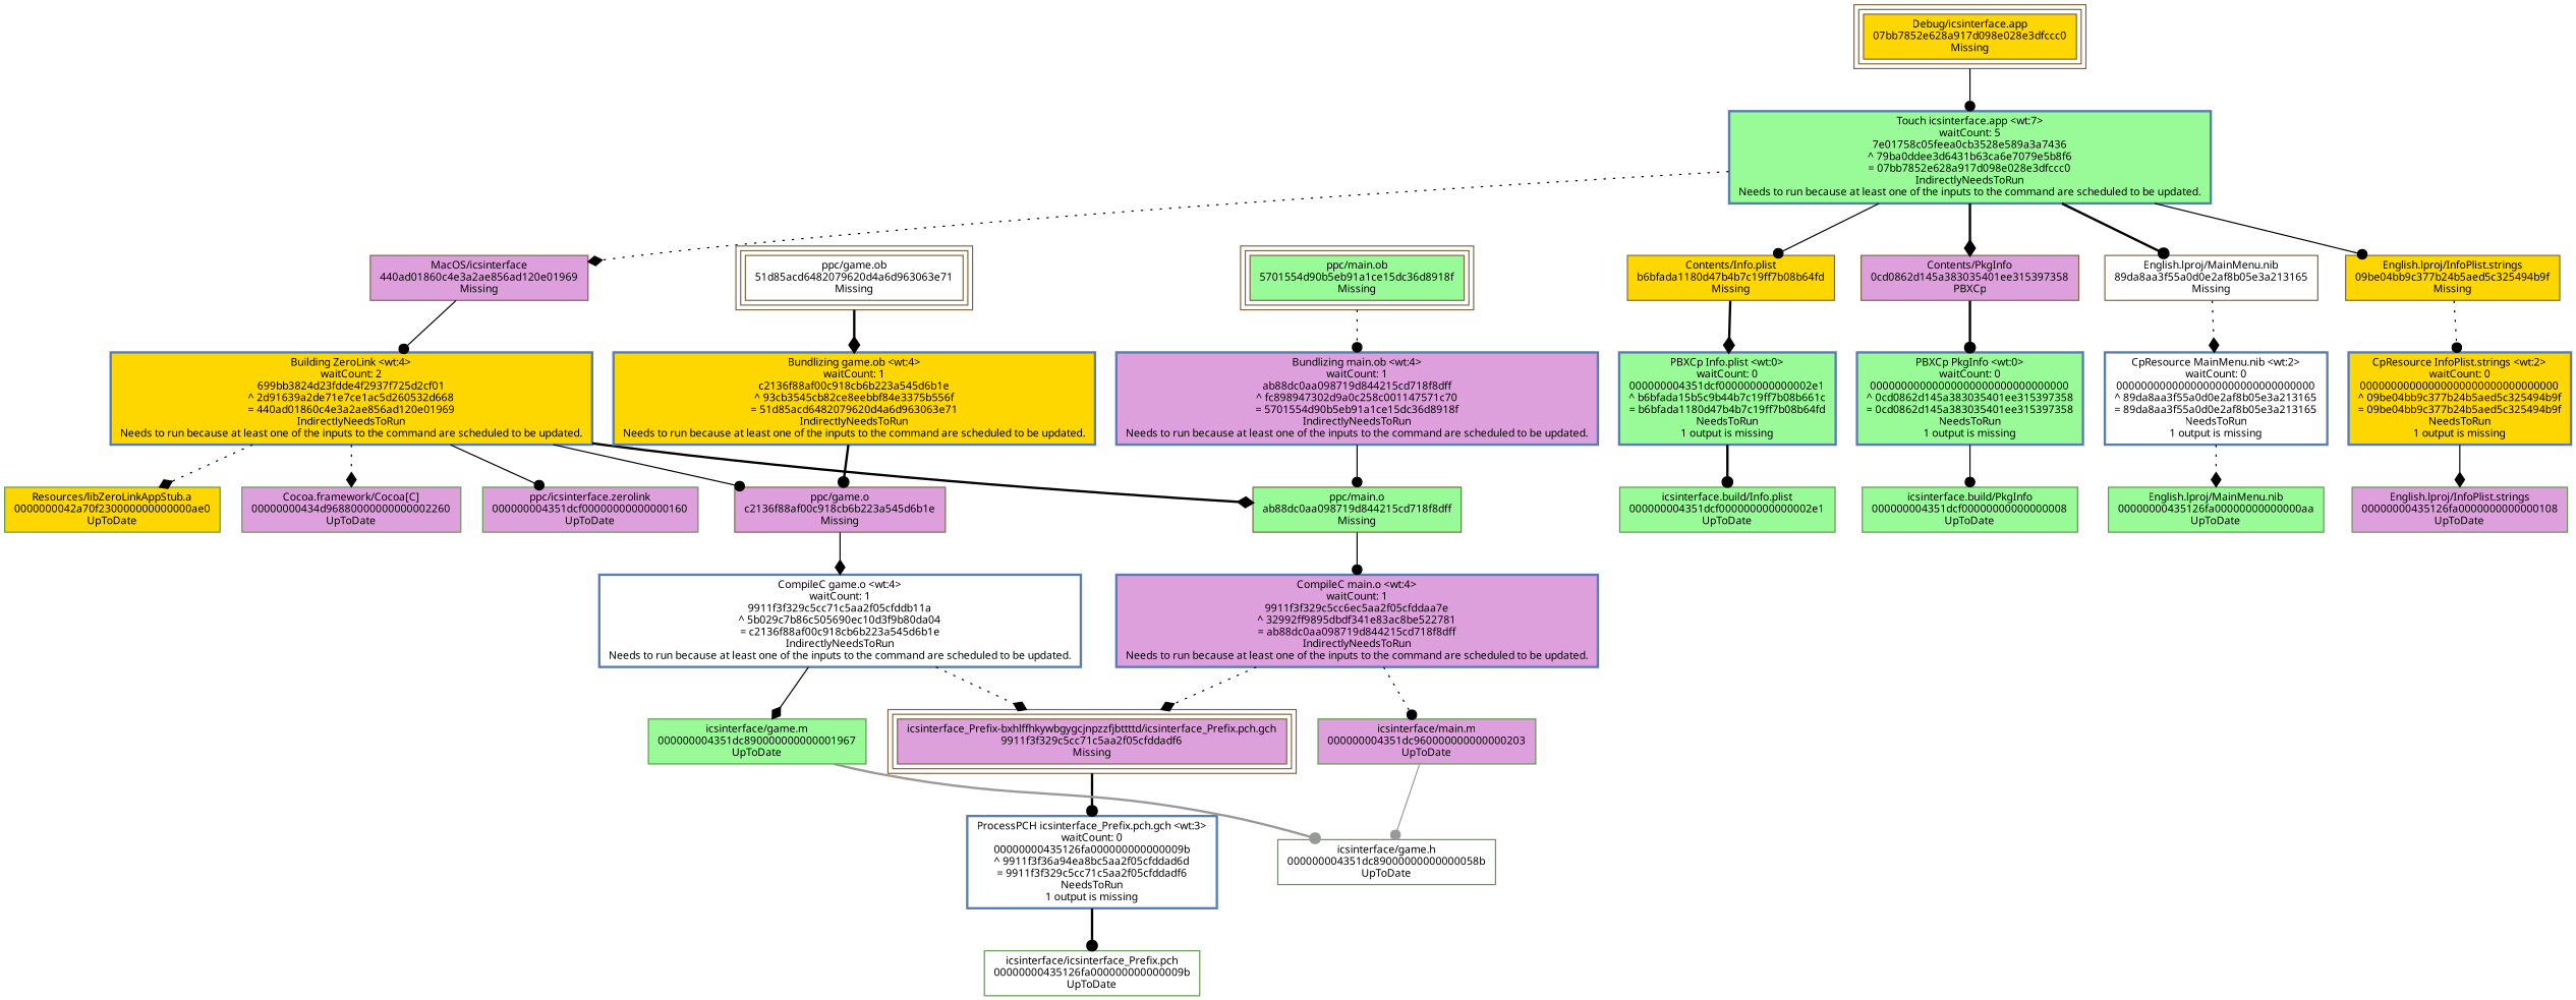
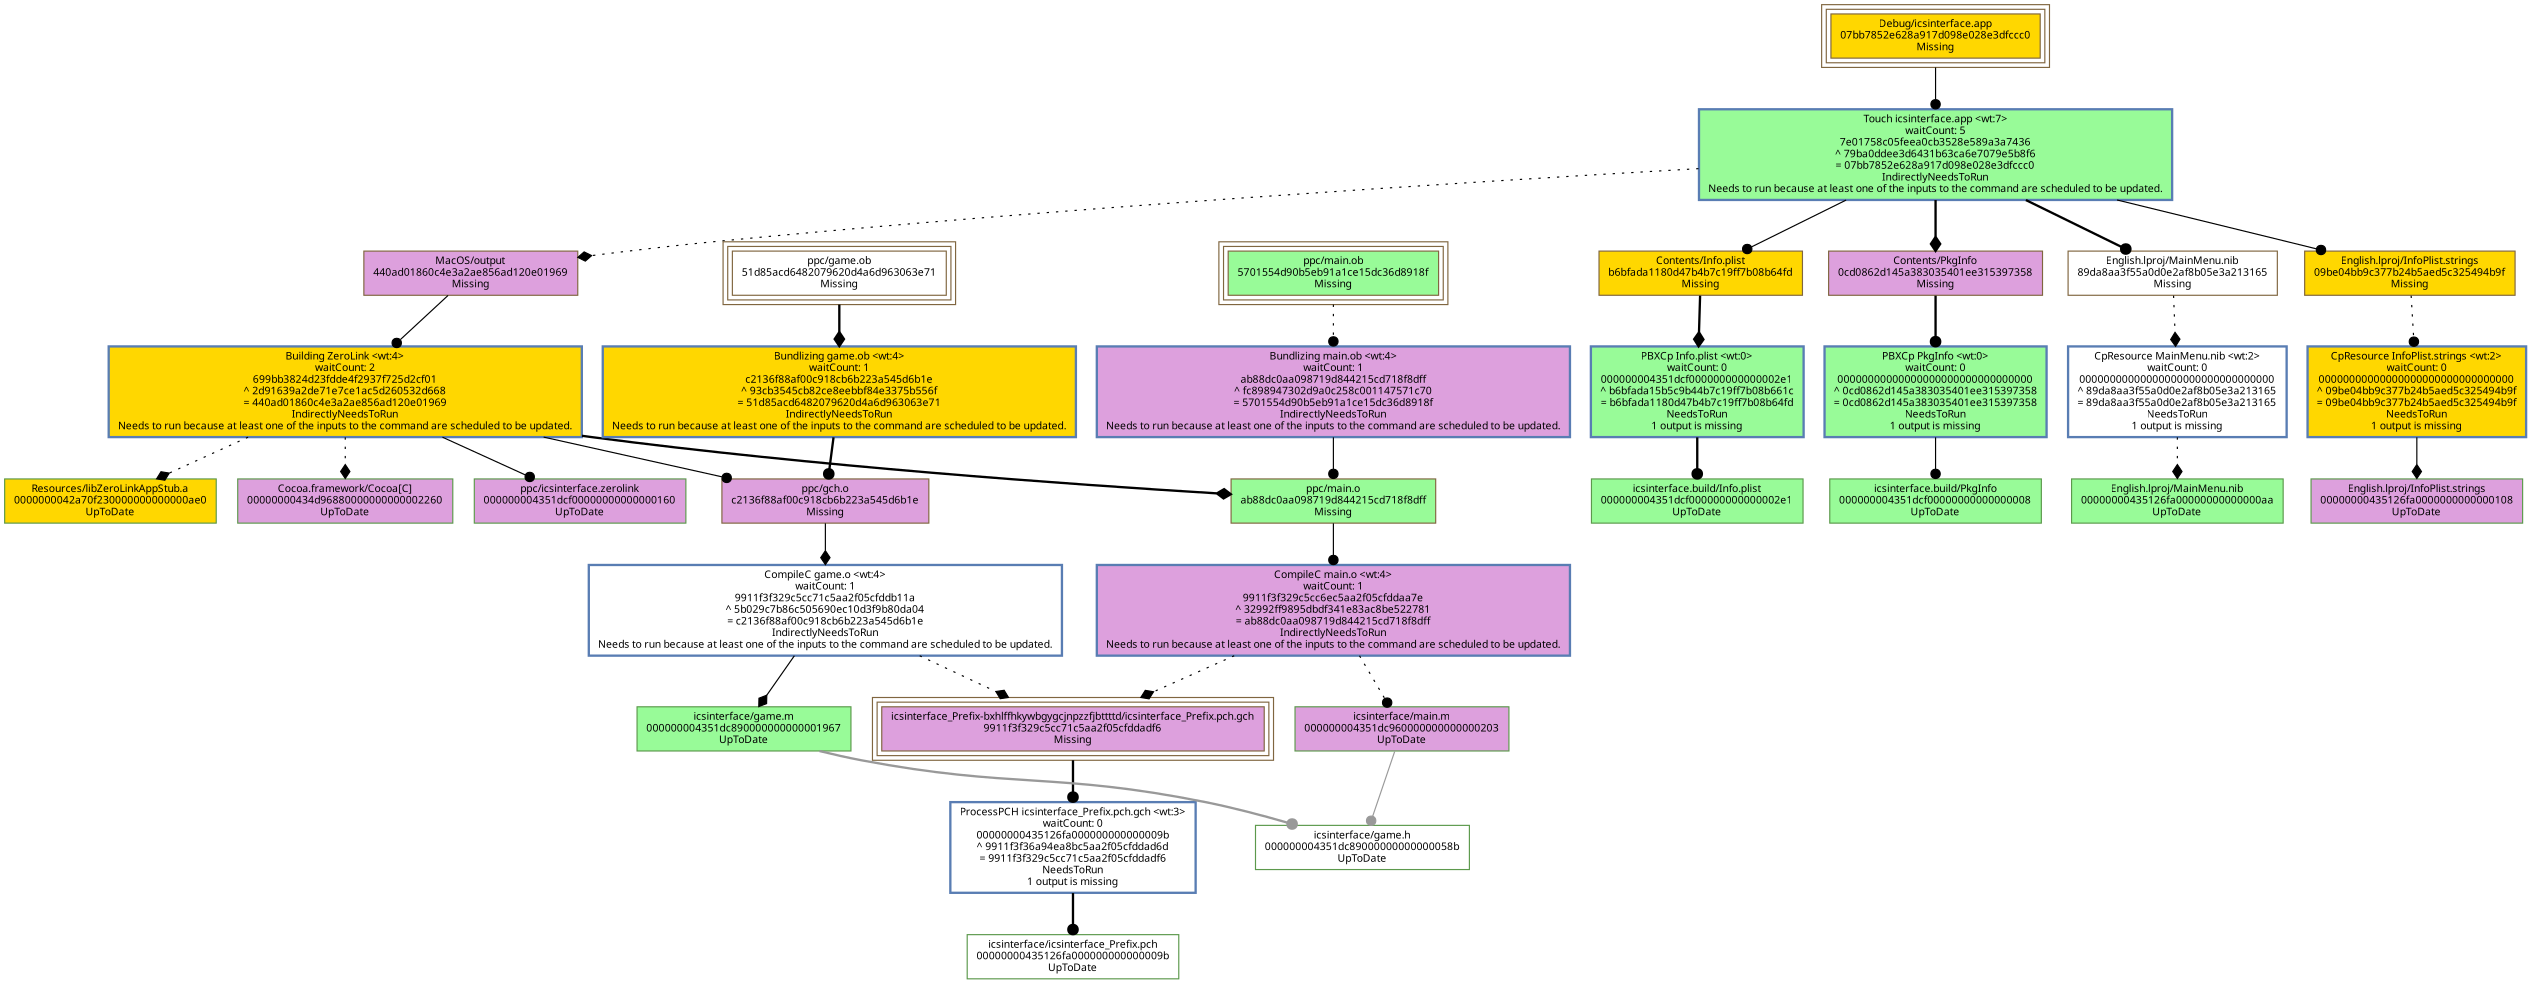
  digraph {
    concentrate=false
    node [color="0.1 0.5 0.5" fillcolor=plum fontname=Monaco fontsize=9 shape=box style=filled]
    edge [arrowhead=dot arrowtail=normal color=black style=solid]
    n1 [fillcolor=gold label="Debug/icsinterface.app\n07bb7852e628a917d098e028e3dfccc0\nMissing" peripheries=3]
    n2 [color="0.6 0.5 0.7" fillcolor=palegreen label="Touch icsinterface.app <wt:7>\nwaitCount: 5\n7e01758c05feea0cb3528e589a3a7436\n^ 79ba0ddee3d6431b63ca6e7079e5b8f6\n= 07bb7852e628a917d098e028e3dfccc0\nIndirectlyNeedsToRun\nNeeds to run because at least one of the inputs to the command are scheduled to be updated." style="filled,bold"]
    n3 [fillcolor=gold label="Contents/Info.plist\nb6bfada1180d47b4b7c19ff7b08b64fd\nMissing"]
-   n4 [label="Contents/PkgInfo\n0cd0862d145a383035401ee315397358\nPBXCp"]
+   n4 [label="Contents/PkgInfo\n0cd0862d145a383035401ee315397358\nMissing"]
    n5 [fillcolor=white label="English.lproj/MainMenu.nib\n89da8aa3f55a0d0e2af8b05e3a213165\nMissing"]
    n6 [fillcolor=gold label="English.lproj/InfoPlist.strings\n09be04bb9c377b24b5aed5c325494b9f\nMissing"]
-   n7 [label="MacOS/icsinterface\n440ad01860c4e3a2ae856ad120e01969\nMissing"]
+   n7 [label="MacOS/output\n440ad01860c4e3a2ae856ad120e01969\nMissing"]
    n8 [color="0.6 0.5 0.7" fillcolor=palegreen label="PBXCp Info.plist <wt:0>\nwaitCount: 0\n000000004351dcf000000000000002e1\n^ b6bfada15b5c9b44b7c19ff7b08b661c\n= b6bfada1180d47b4b7c19ff7b08b64fd\nNeedsToRun\n1 output is missing" style="filled,bold"]
    n9 [color="0.3 0.5 0.6" fillcolor=palegreen label="icsinterface.build/Info.plist\n000000004351dcf000000000000002e1\nUpToDate"]
    n10 [color="0.6 0.5 0.7" fillcolor=palegreen label="PBXCp PkgInfo <wt:0>\nwaitCount: 0\n00000000000000000000000000000000\n^ 0cd0862d145a383035401ee315397358\n= 0cd0862d145a383035401ee315397358\nNeedsToRun\n1 output is missing" style="filled,bold"]
    n11 [color="0.3 0.5 0.6" fillcolor=palegreen label="icsinterface.build/PkgInfo\n000000004351dcf00000000000000008\nUpToDate"]
    n12 [color="0.6 0.5 0.7" fillcolor=white label="CpResource MainMenu.nib <wt:2>\nwaitCount: 0\n00000000000000000000000000000000\n^ 89da8aa3f55a0d0e2af8b05e3a213165\n= 89da8aa3f55a0d0e2af8b05e3a213165\nNeedsToRun\n1 output is missing" style="filled,bold"]
    n13 [color="0.3 0.5 0.6" fillcolor=palegreen label="English.lproj/MainMenu.nib\n00000000435126fa00000000000000aa\nUpToDate"]
    n14 [color="0.6 0.5 0.7" fillcolor=gold label="CpResource InfoPlist.strings <wt:2>\nwaitCount: 0\n00000000000000000000000000000000\n^ 09be04bb9c377b24b5aed5c325494b9f\n= 09be04bb9c377b24b5aed5c325494b9f\nNeedsToRun\n1 output is missing" style="filled,bold"]
    n15 [color="0.3 0.5 0.6" label="English.lproj/InfoPlist.strings\n00000000435126fa0000000000000108\nUpToDate"]
    n16 [fillcolor=palegreen label="ppc/main.o\nab88dc0aa098719d844215cd718f8dff\nMissing"]
    n17 [color="0.6 0.5 0.7" label="CompileC main.o <wt:4>\nwaitCount: 1\n9911f3f329c5cc6ec5aa2f05cfddaa7e\n^ 32992ff9895dbdf341e83ac8be522781\n= ab88dc0aa098719d844215cd718f8dff\nIndirectlyNeedsToRun\nNeeds to run because at least one of the inputs to the command are scheduled to be updated." style="filled,bold"]
    n18 [label="icsinterface_Prefix-bxhlffhkywbgygcjnpzzfjbttttd/icsinterface_Prefix.pch.gch\n9911f3f329c5cc71c5aa2f05cfddadf6\nMissing" peripheries=3]
    n19 [color="0.3 0.5 0.6" label="icsinterface/main.m\n000000004351dc960000000000000203\nUpToDate"]
    n20 [color="0.3 0.5 0.6" fillcolor=white label="icsinterface/icsinterface_Prefix.pch\n00000000435126fa000000000000009b\nUpToDate"]
    n21 [color="0.6 0.5 0.7" fillcolor=white label="ProcessPCH icsinterface_Prefix.pch.gch <wt:3>\nwaitCount: 0\n00000000435126fa000000000000009b\n^ 9911f3f36a94ea8bc5aa2f05cfddad6d\n= 9911f3f329c5cc71c5aa2f05cfddadf6\nNeedsToRun\n1 output is missing" style="filled,bold"]
    n22 [color="0.3 0.5 0.6" fillcolor=white label="icsinterface/game.h\n000000004351dc89000000000000058b\nUpToDate"]
-   n23 [label="ppc/game.o\nc2136f88af00c918cb6b223a545d6b1e\nMissing"]
+   n23 [label="ppc/gch.o\nc2136f88af00c918cb6b223a545d6b1e\nMissing"]
    n24 [color="0.6 0.5 0.7" fillcolor=white label="CompileC game.o <wt:4>\nwaitCount: 1\n9911f3f329c5cc71c5aa2f05cfddb11a\n^ 5b029c7b86c505690ec10d3f9b80da04\n= c2136f88af00c918cb6b223a545d6b1e\nIndirectlyNeedsToRun\nNeeds to run because at least one of the inputs to the command are scheduled to be updated." style="filled,bold"]
    n25 [color="0.3 0.5 0.6" fillcolor=palegreen label="icsinterface/game.m\n000000004351dc890000000000001967\nUpToDate"]
    n26 [color="0.6 0.5 0.7" fillcolor=gold label="Building ZeroLink <wt:4>\nwaitCount: 2\n699bb3824d23fdde4f2937f725d2cf01\n^ 2d91639a2de71e7ce1ac5d260532d668\n= 440ad01860c4e3a2ae856ad120e01969\nIndirectlyNeedsToRun\nNeeds to run because at least one of the inputs to the command are scheduled to be updated." style="filled,bold"]
    n27 [color="0.3 0.5 0.6" fillcolor=gold label="Resources/libZeroLinkAppStub.a\n0000000042a70f230000000000000ae0\nUpToDate"]
    n28 [color="0.3 0.5 0.6" label="Cocoa.framework/Cocoa[C]\n00000000434d96880000000000002260\nUpToDate"]
    n29 [color="0.3 0.5 0.6" label="ppc/icsinterface.zerolink\n000000004351dcf00000000000000160\nUpToDate"]
    n30 [fillcolor=palegreen label="ppc/main.ob\n5701554d90b5eb91a1ce15dc36d8918f\nMissing" peripheries=3]
    n31 [color="0.6 0.5 0.7" label="Bundlizing main.ob <wt:4>\nwaitCount: 1\nab88dc0aa098719d844215cd718f8dff\n^ fc898947302d9a0c258c001147571c70\n= 5701554d90b5eb91a1ce15dc36d8918f\nIndirectlyNeedsToRun\nNeeds to run because at least one of the inputs to the command are scheduled to be updated." style="filled,bold"]
    n32 [fillcolor=white label="ppc/game.ob\n51d85acd6482079620d4a6d963063e71\nMissing" peripheries=3]
    n33 [color="0.6 0.5 0.7" fillcolor=gold label="Bundlizing game.ob <wt:4>\nwaitCount: 1\nc2136f88af00c918cb6b223a545d6b1e\n^ 93cb3545cb82ce8eebbf84e3375b556f\n= 51d85acd6482079620d4a6d963063e71\nIndirectlyNeedsToRun\nNeeds to run because at least one of the inputs to the command are scheduled to be updated." style="filled,bold"]
    n1 -> n2
    n2 -> n3
    n2 -> n4 [arrowhead=diamond style=bold]
    n2 -> n5 [style=bold]
    n2 -> n6
    n2 -> n7 [arrowhead=diamond style=dotted]
    n3 -> n8 [arrowhead=diamond style=bold]
    n4 -> n10 [style=bold]
    n5 -> n12 [arrowhead=diamond style=dotted]
    n6 -> n14 [style=dotted]
    n7 -> n26
    n8 -> n9 [style=bold]
    n10 -> n11
    n12 -> n13 [arrowhead=diamond style=dotted]
    n14 -> n15 [arrowhead=diamond]
    n16 -> n17
    n17 -> n18 [arrowhead=diamond style=dotted]
    n17 -> n19 [style=dotted]
    n18 -> n21 [style=bold]
    n19 -> n22 [color=gray60]
    n21 -> n20 [style=bold]
    n23 -> n24 [arrowhead=diamond]
    n24 -> n18 [arrowhead=diamond style=dotted]
    n24 -> n25 [arrowhead=diamond]
    n25 -> n22 [color=gray60 style=bold]
    n26 -> n16 [arrowhead=diamond style=bold]
    n26 -> n23
    n26 -> n27 [arrowhead=diamond style=dotted]
    n26 -> n28 [arrowhead=diamond style=dotted]
    n26 -> n29
    n30 -> n31 [style=dotted]
    n31 -> n16
    n32 -> n33 [arrowhead=diamond style=bold]
    n33 -> n23 [style=bold]
  }
